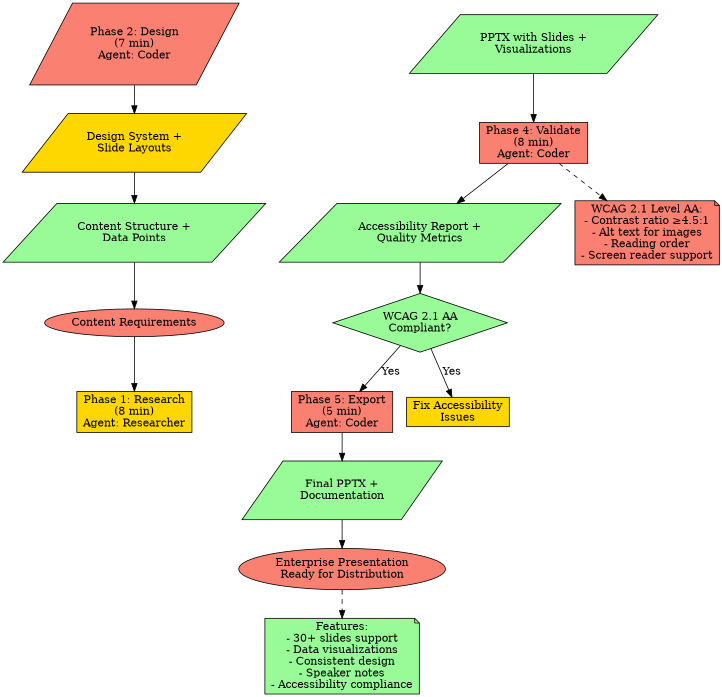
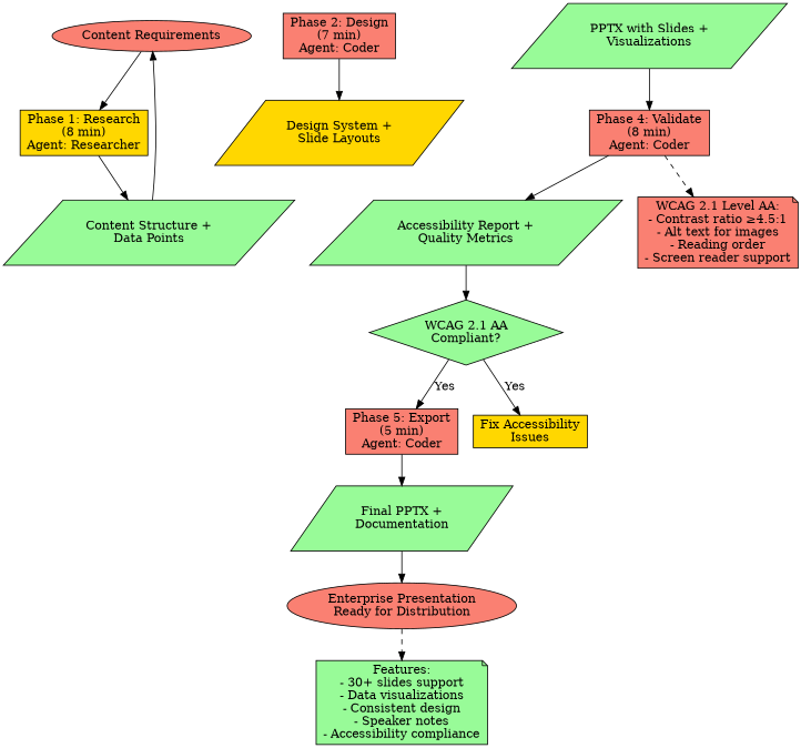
  digraph {
    rankdir=TB
    node [fillcolor=salmon shape=box style=filled]
    n1 [label="Content Requirements" shape=ellipse]
    n2 [fillcolor=gold label="Phase 1: Research\n(8 min)\nAgent: Researcher"]
    n3 [fillcolor=palegreen label="Content Structure +\nData Points" shape=parallelogram]
-   n4 [label="Phase 2: Design\n(7 min)\nAgent: Coder" shape=parallelogram]
+   n4 [label="Phase 2: Design\n(7 min)\nAgent: Coder"]
    n5 [fillcolor=gold label="Design System +\nSlide Layouts" shape=parallelogram]
    n6 [fillcolor=palegreen label="PPTX with Slides +\nVisualizations" shape=parallelogram]
    n7 [label="Phase 4: Validate\n(8 min)\nAgent: Coder"]
    n8 [fillcolor=palegreen label="Accessibility Report +\nQuality Metrics" shape=parallelogram]
    n9 [label="WCAG 2.1 Level AA:\n- Contrast ratio ≥4.5:1\n- Alt text for images\n- Reading order\n- Screen reader support" shape=note]
    n10 [fillcolor=palegreen label="WCAG 2.1 AA\nCompliant?" shape=diamond]
    n11 [label="Phase 5: Export\n(5 min)\nAgent: Coder"]
    n12 [fillcolor=gold label="Fix Accessibility\nIssues"]
    n13 [fillcolor=palegreen label="Final PPTX +\nDocumentation" shape=parallelogram]
    n14 [label="Enterprise Presentation\nReady for Distribution" shape=ellipse]
    n15 [fillcolor=palegreen label="Features:\n- 30+ slides support\n- Data visualizations\n- Consistent design\n- Speaker notes\n- Accessibility compliance" shape=note]
    n1 -> n2
-   n5 -> n3
+   n2 -> n3
    n3 -> n1
    n4 -> n5
    n6 -> n7
    n7 -> n8
    n7 -> n9 [style=dashed]
    n8 -> n10
    n10 -> n11 [label=Yes]
    n10 -> n12 [label=Yes]
    n11 -> n13
    n13 -> n14
    n14 -> n15 [style=dashed]
  }
